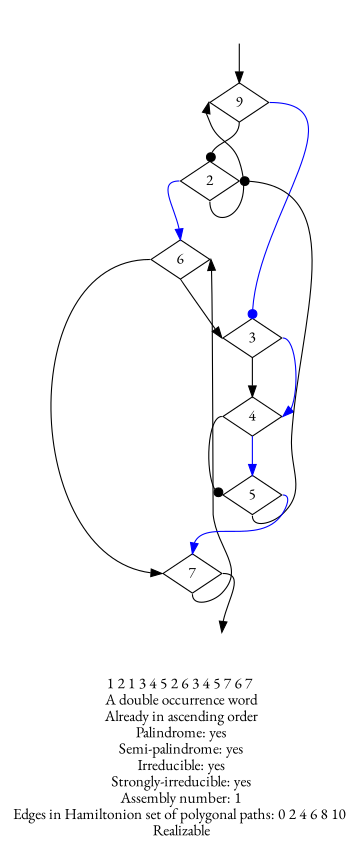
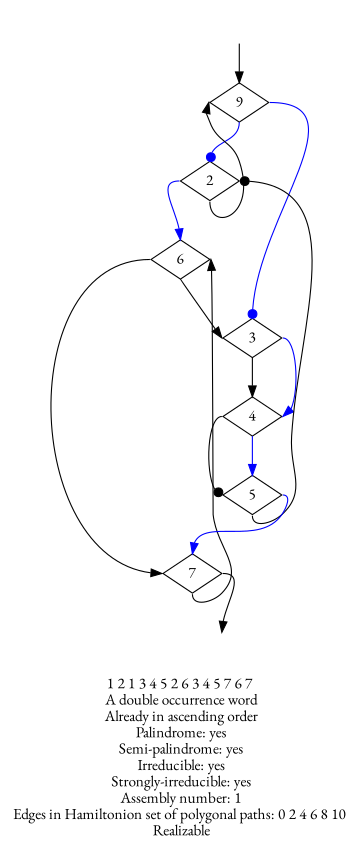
  digraph {
    fontname="EB Garamond"
    label="1 2 1 3 4 5 2 6 3 4 5 7 6 7 \nA double occurrence word\nAlready in ascending order\nPalindrome: yes\nSemi-palindrome: yes\nIrreducible: yes\nStrongly-irreducible: yes\nAssembly number: 1\nEdges in Hamiltonion set of polygonal paths: 0 2 4 6 8 10 \nRealizable\n"
    node [fontname="EB Garamond" shape=diamond]
    edge [arrowhead=normal fontname="EB Garamond" headport=n tailport=s]
    a [style=invis]
    n2 [label=9]
    2
    3
    b [style=invis]
    6
    4
    7
    5
    a -> n2
-   n2 -> 2 [arrowhead=dot color=black]
+   n2 -> 2 [arrowhead=dot color=blue]
    n2 -> 3 [arrowhead=dot color=blue tailport=e]
    2 -> n2 [headport=w]
    2 -> 6 [color=blue tailport=w]
    3 -> 4
    3 -> 4 [color=blue headport=e tailport=e]
    6 -> 3 [headport=w]
    6 -> 7 [headport=w tailport=w]
    4 -> 5 [color=blue]
    4 -> 5 [arrowhead=dot headport=w tailport=w]
    7 -> b [tailport=e]
    7 -> 6 [headport=e]
    5 -> 2 [arrowhead=dot headport=e]
    5 -> 7 [color=blue tailport=e]
  }
